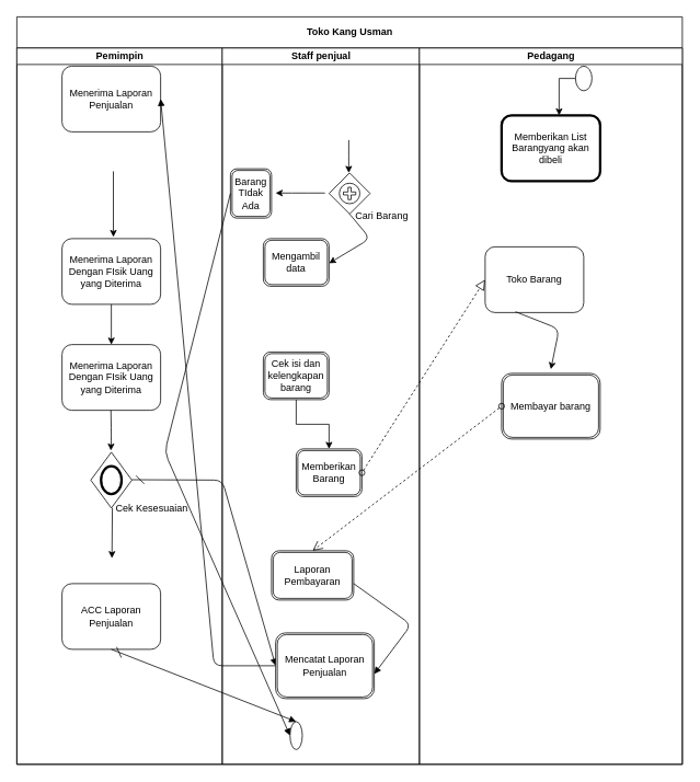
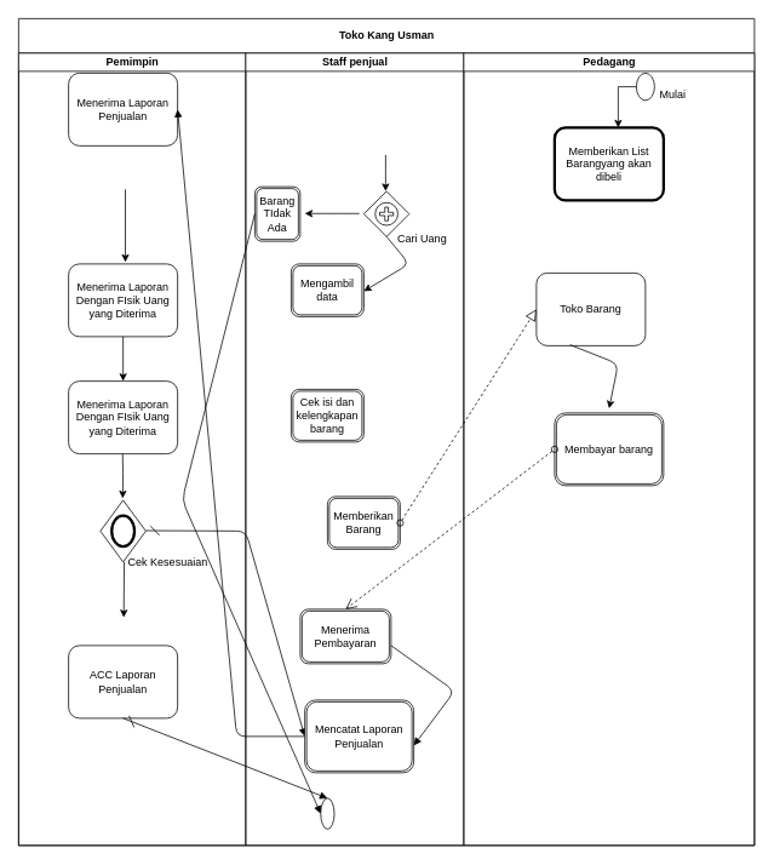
  <mxCell id="0" />
  <mxCell id="1" parent="0" />
  <mxCell id="2" value="Toko Kang Usman" style="swimlane;html=1;childLayout=stackLayout;resizeParent=1;resizeParentMax=0;startSize=38;" vertex="1" parent="1"><mxGeometry x="20" y="20" width="810" height="910" as="geometry" /></mxCell>
  <mxCell id="3" value="Pemimpin" style="swimlane;html=1;startSize=20;" vertex="1" parent="2"><mxGeometry y="38" width="250" height="872" as="geometry" /></mxCell>
  <mxCell id="4" value="" style="edgeStyle=orthogonalEdgeStyle;rounded=0;orthogonalLoop=1;jettySize=auto;html=1;" edge="1" parent="3"><mxGeometry relative="1" as="geometry"><mxPoint x="117.5" y="150" as="sourcePoint" /><mxPoint x="117.5" y="230" as="targetPoint" /></mxGeometry></mxCell>
  <mxCell id="5" value="Menerima Laporan Penjualan" style="shape=ext;rounded=1;html=1;whiteSpace=wrap;" vertex="1" parent="3"><mxGeometry x="55" y="22" width="120" height="80" as="geometry" /></mxCell>
  <mxCell id="6" value="&lt;span style=&quot;white-space: normal&quot;&gt;Menerima Laporan Dengan FIsik Uang yang Diterima&lt;/span&gt;" style="shape=ext;rounded=1;html=1;whiteSpace=wrap;" vertex="1" parent="3"><mxGeometry x="55" y="232" width="120" height="80" as="geometry" /></mxCell>
  <mxCell id="7" value="&lt;span style=&quot;white-space: normal&quot;&gt;Menerima Laporan Dengan FIsik Uang yang Diterima&lt;/span&gt;" style="shape=ext;rounded=1;html=1;whiteSpace=wrap;" vertex="1" parent="3"><mxGeometry x="55" y="361" width="120" height="80" as="geometry" /></mxCell>
  <mxCell id="8" value="" style="endArrow=classic;html=1;exitX=0.5;exitY=1;exitDx=0;exitDy=0;" edge="1" parent="3" source="6" target="7"><mxGeometry width="50" height="50" relative="1" as="geometry"><mxPoint x="117" y="328" as="sourcePoint" /><mxPoint x="117" y="388" as="targetPoint" /></mxGeometry></mxCell>
  <mxCell id="9" value="" style="endArrow=classic;html=1;" edge="1" parent="3"><mxGeometry width="50" height="50" relative="1" as="geometry"><mxPoint x="114.5" y="441" as="sourcePoint" /><mxPoint x="114.5" y="490" as="targetPoint" /><Array as="points"><mxPoint x="115" y="472" /></Array></mxGeometry></mxCell>
  <mxCell id="10" value="" style="endArrow=classic;html=1;exitX=0.5;exitY=1;exitDx=0;exitDy=0;" edge="1" parent="3"><mxGeometry width="50" height="50" relative="1" as="geometry"><mxPoint x="116.25" y="560" as="sourcePoint" /><mxPoint x="115.75" y="621" as="targetPoint" /></mxGeometry></mxCell>
  <mxCell id="11" value="ACC Laporan Penjualan" style="shape=ext;rounded=1;html=1;whiteSpace=wrap;" vertex="1" parent="3"><mxGeometry x="55" y="652" width="120" height="80" as="geometry" /></mxCell>
  <mxCell id="12" value="" style="shape=mxgraph.bpmn.shape;html=1;verticalLabelPosition=bottom;labelBackgroundColor=#ffffff;verticalAlign=top;align=center;perimeter=rhombusPerimeter;background=gateway;outlineConnect=0;outline=end;symbol=general;" vertex="1" parent="3"><mxGeometry x="90" y="492" width="50" height="68" as="geometry" /></mxCell>
  <mxCell id="13" value="" style="endArrow=block;endFill=1;endSize=6;html=1;entryX=1;entryY=0.5;entryDx=0;entryDy=0;" edge="1" parent="3" target="5"><mxGeometry width="100" relative="1" as="geometry"><mxPoint x="320" y="752" as="sourcePoint" /><mxPoint x="200" y="752" as="targetPoint" /><Array as="points"><mxPoint x="240" y="752" /></Array></mxGeometry></mxCell>
  <mxCell id="14" value="" style="startArrow=dash;startSize=8;endArrow=block;endFill=1;endSize=6;html=1;entryX=0;entryY=0.5;entryDx=0;entryDy=0;" edge="1" parent="3" target="23"><mxGeometry width="100" relative="1" as="geometry"><mxPoint x="140" y="525.5" as="sourcePoint" /><mxPoint x="240" y="525.5" as="targetPoint" /><Array as="points"><mxPoint x="250" y="526" /></Array></mxGeometry></mxCell>
  <mxCell id="15" value="Staff penjual" style="swimlane;html=1;startSize=20;" vertex="1" parent="2"><mxGeometry x="250" y="38" width="240" height="872" as="geometry" /></mxCell>
  <mxCell id="16" value="" style="edgeStyle=orthogonalEdgeStyle;rounded=0;orthogonalLoop=1;jettySize=auto;html=1;" edge="1" parent="15"><mxGeometry relative="1" as="geometry"><mxPoint x="154" y="112" as="sourcePoint" /><mxPoint x="154" y="152" as="targetPoint" /><Array as="points"><mxPoint x="154" y="132" /><mxPoint x="154" y="132" /></Array></mxGeometry></mxCell>
  <mxCell id="17" value="Barang TIdak Ada" style="shape=ext;rounded=1;html=1;whiteSpace=wrap;double=1;" vertex="1" parent="15"><mxGeometry x="10" y="147" width="50" height="60" as="geometry" /></mxCell>
  <mxCell id="18" value="" style="endArrow=classic;html=1;exitX=0.5;exitY=1;exitDx=0;exitDy=0;" edge="1" parent="15"><mxGeometry width="50" height="50" relative="1" as="geometry"><mxPoint x="125" y="176.5" as="sourcePoint" /><mxPoint x="65" y="176.5" as="targetPoint" /><Array as="points"><mxPoint x="95" y="176.5" /></Array></mxGeometry></mxCell>
  <mxCell id="19" value="Mengambil data" style="shape=ext;rounded=1;html=1;whiteSpace=wrap;double=1;" vertex="1" parent="15"><mxGeometry x="50" y="232" width="80" height="58" as="geometry" /></mxCell>
- <mxCell id="20" value="" style="edgeStyle=orthogonalEdgeStyle;rounded=0;orthogonalLoop=1;jettySize=auto;html=1;" edge="1" parent="15" source="21" target="22"><mxGeometry relative="1" as="geometry" /></mxCell>
  <mxCell id="21" value="Cek isi dan kelengkapan barang" style="shape=ext;rounded=1;html=1;whiteSpace=wrap;double=1;" vertex="1" parent="15"><mxGeometry x="50" y="370" width="80" height="58" as="geometry" /></mxCell>
  <mxCell id="22" value="Memberikan Barang" style="shape=ext;rounded=1;html=1;whiteSpace=wrap;double=1;" vertex="1" parent="15"><mxGeometry x="90" y="488" width="80" height="58" as="geometry" /></mxCell>
  <mxCell id="23" value="Mencatat Laporan Penjualan" style="shape=ext;rounded=1;html=1;whiteSpace=wrap;double=1;" vertex="1" parent="15"><mxGeometry x="65" y="712" width="120" height="80" as="geometry" /></mxCell>
  <mxCell id="24" value="" style="shape=mxgraph.bpmn.shape;html=1;verticalLabelPosition=bottom;labelBackgroundColor=#ffffff;verticalAlign=top;align=center;perimeter=ellipsePerimeter;outlineConnect=0;outline=standard;symbol=general;" vertex="1" parent="15"><mxGeometry x="82.5" y="820" width="15" height="34" as="geometry" /></mxCell>
- <mxCell id="25" value="Laporan Pembayaran" style="shape=ext;rounded=1;html=1;whiteSpace=wrap;double=1;" vertex="1" parent="15"><mxGeometry x="60" y="612" width="100" height="60" as="geometry" /></mxCell>
+ <mxCell id="25" value="Menerima Pembayaran" style="shape=ext;rounded=1;html=1;whiteSpace=wrap;double=1;" vertex="1" parent="15"><mxGeometry x="60" y="612" width="100" height="60" as="geometry" /></mxCell>
  <mxCell id="26" value="" style="shape=mxgraph.bpmn.shape;html=1;verticalLabelPosition=bottom;labelBackgroundColor=#ffffff;verticalAlign=top;align=center;perimeter=rhombusPerimeter;background=gateway;outlineConnect=0;outline=standard;symbol=parallelMultiple;" vertex="1" parent="15"><mxGeometry x="130" y="152" width="50" height="50" as="geometry" /></mxCell>
  <mxCell id="27" value="" style="endArrow=block;endFill=1;endSize=6;html=1;entryX=1;entryY=0.625;entryDx=0;entryDy=0;entryPerimeter=0;" edge="1" parent="15" target="23"><mxGeometry width="100" relative="1" as="geometry"><mxPoint x="160" y="652" as="sourcePoint" /><mxPoint x="260" y="652" as="targetPoint" /><Array as="points"><mxPoint x="230" y="702" /></Array></mxGeometry></mxCell>
  <mxCell id="28" value="" style="endArrow=block;endFill=1;endSize=6;html=1;exitX=0;exitY=0.5;exitDx=0;exitDy=0;entryX=0;entryY=0.5;entryDx=0;entryDy=0;" edge="1" parent="15" source="17" target="24"><mxGeometry width="100" relative="1" as="geometry"><mxPoint x="-40" y="82" as="sourcePoint" /><mxPoint x="-70" y="837" as="targetPoint" /><Array as="points"><mxPoint x="-70" y="492" /></Array></mxGeometry></mxCell>
  <mxCell id="29" value="Pedagang" style="swimlane;html=1;startSize=20;" vertex="1" parent="2"><mxGeometry x="490" y="38" width="320" height="872" as="geometry" /></mxCell>
  <mxCell id="30" value="Memberikan List Barangyang akan dibeli" style="shape=ext;rounded=1;html=1;whiteSpace=wrap;strokeWidth=3;" vertex="1" parent="29"><mxGeometry x="100" y="82" width="120" height="80" as="geometry" /></mxCell>
  <mxCell id="31" value="" style="shape=mxgraph.bpmn.shape;html=1;verticalLabelPosition=bottom;labelBackgroundColor=#ffffff;verticalAlign=top;align=center;perimeter=ellipsePerimeter;outlineConnect=0;outline=standard;symbol=general;" vertex="1" parent="29"><mxGeometry x="190" y="22" width="20" height="30" as="geometry" /></mxCell>
  <mxCell id="32" value="Toko Barang" style="shape=ext;rounded=1;html=1;whiteSpace=wrap;" vertex="1" parent="29"><mxGeometry x="80" y="242" width="120" height="80" as="geometry" /></mxCell>
  <mxCell id="33" value="Membayar barang" style="shape=ext;rounded=1;html=1;whiteSpace=wrap;double=1;" vertex="1" parent="29"><mxGeometry x="100" y="396" width="120" height="80" as="geometry" /></mxCell>
  <mxCell id="34" value="" style="startArrow=dash;startSize=8;endArrow=block;endFill=1;endSize=6;html=1;exitX=0.5;exitY=1;exitDx=0;exitDy=0;entryX=0.5;entryY=0;entryDx=0;entryDy=0;" edge="1" parent="2" source="11" target="24"><mxGeometry width="100" relative="1" as="geometry"><mxPoint x="100" y="770" as="sourcePoint" /><mxPoint x="200" y="770" as="targetPoint" /></mxGeometry></mxCell>
  <mxCell id="35" value="" style="startArrow=oval;startFill=0;startSize=7;endArrow=block;endFill=0;endSize=10;dashed=1;html=1;entryX=0;entryY=0.5;entryDx=0;entryDy=0;exitX=1;exitY=0.5;exitDx=0;exitDy=0;" edge="1" parent="2" source="22" target="32"><mxGeometry width="100" relative="1" as="geometry"><mxPoint x="380" y="436.5" as="sourcePoint" /><mxPoint x="480" y="436.5" as="targetPoint" /></mxGeometry></mxCell>
  <mxCell id="36" value="" style="startArrow=oval;startFill=0;startSize=7;endArrow=open;endFill=0;endSize=10;dashed=1;html=1;exitX=0;exitY=0.5;exitDx=0;exitDy=0;entryX=0.5;entryY=0;entryDx=0;entryDy=0;" edge="1" parent="2" source="33" target="25"><mxGeometry width="100" relative="1" as="geometry"><mxPoint x="470" y="530" as="sourcePoint" /><mxPoint x="570" y="530" as="targetPoint" /></mxGeometry></mxCell>
  <mxCell id="37" value="" style="endArrow=classic;html=1;exitX=0.5;exitY=1;exitDx=0;exitDy=0;" edge="1" parent="1"><mxGeometry width="50" height="50" relative="1" as="geometry"><mxPoint x="425" y="260" as="sourcePoint" /><mxPoint x="400" y="320" as="targetPoint" /><Array as="points"><mxPoint x="450" y="290" /></Array></mxGeometry></mxCell>
+ <mxCell id="38" value="Mulai" style="text;html=1;align=center;verticalAlign=middle;resizable=0;points=[];autosize=1;" vertex="1" parent="1"><mxGeometry x="720" y="94" width="40" height="20" as="geometry" /></mxCell>
  <mxCell id="39" value="" style="edgeStyle=orthogonalEdgeStyle;rounded=0;orthogonalLoop=1;jettySize=auto;html=1;exitX=0;exitY=0.5;exitDx=0;exitDy=0;" edge="1" parent="1" source="31"><mxGeometry relative="1" as="geometry"><mxPoint x="680" y="100" as="sourcePoint" /><mxPoint x="680" y="140" as="targetPoint" /><Array as="points"><mxPoint x="680" y="95" /></Array></mxGeometry></mxCell>
  <mxCell id="40" value="" style="endArrow=classic;html=1;exitX=0.308;exitY=0.988;exitDx=0;exitDy=0;exitPerimeter=0;" edge="1" parent="1" source="32"><mxGeometry width="50" height="50" relative="1" as="geometry"><mxPoint x="670" y="400" as="sourcePoint" /><mxPoint x="670" y="449" as="targetPoint" /><Array as="points"><mxPoint x="680" y="400" /></Array></mxGeometry></mxCell>
  <mxCell id="41" value="Cek Kesesuaian" style="text;html=1;align=center;verticalAlign=middle;resizable=0;points=[];autosize=1;" vertex="1" parent="1"><mxGeometry x="134" y="608" width="100" height="20" as="geometry" /></mxCell>
- <mxCell id="42" value="Cari Barang" style="text;html=1;align=center;verticalAlign=middle;resizable=0;points=[];autosize=1;" vertex="1" parent="1"><mxGeometry x="424" y="252" width="80" height="20" as="geometry" /></mxCell>
+ <mxCell id="42" value="Cari Uang" style="text;html=1;align=center;verticalAlign=middle;resizable=0;points=[];autosize=1;" vertex="1" parent="1"><mxGeometry x="424" y="252" width="80" height="20" as="geometry" /></mxCell>
